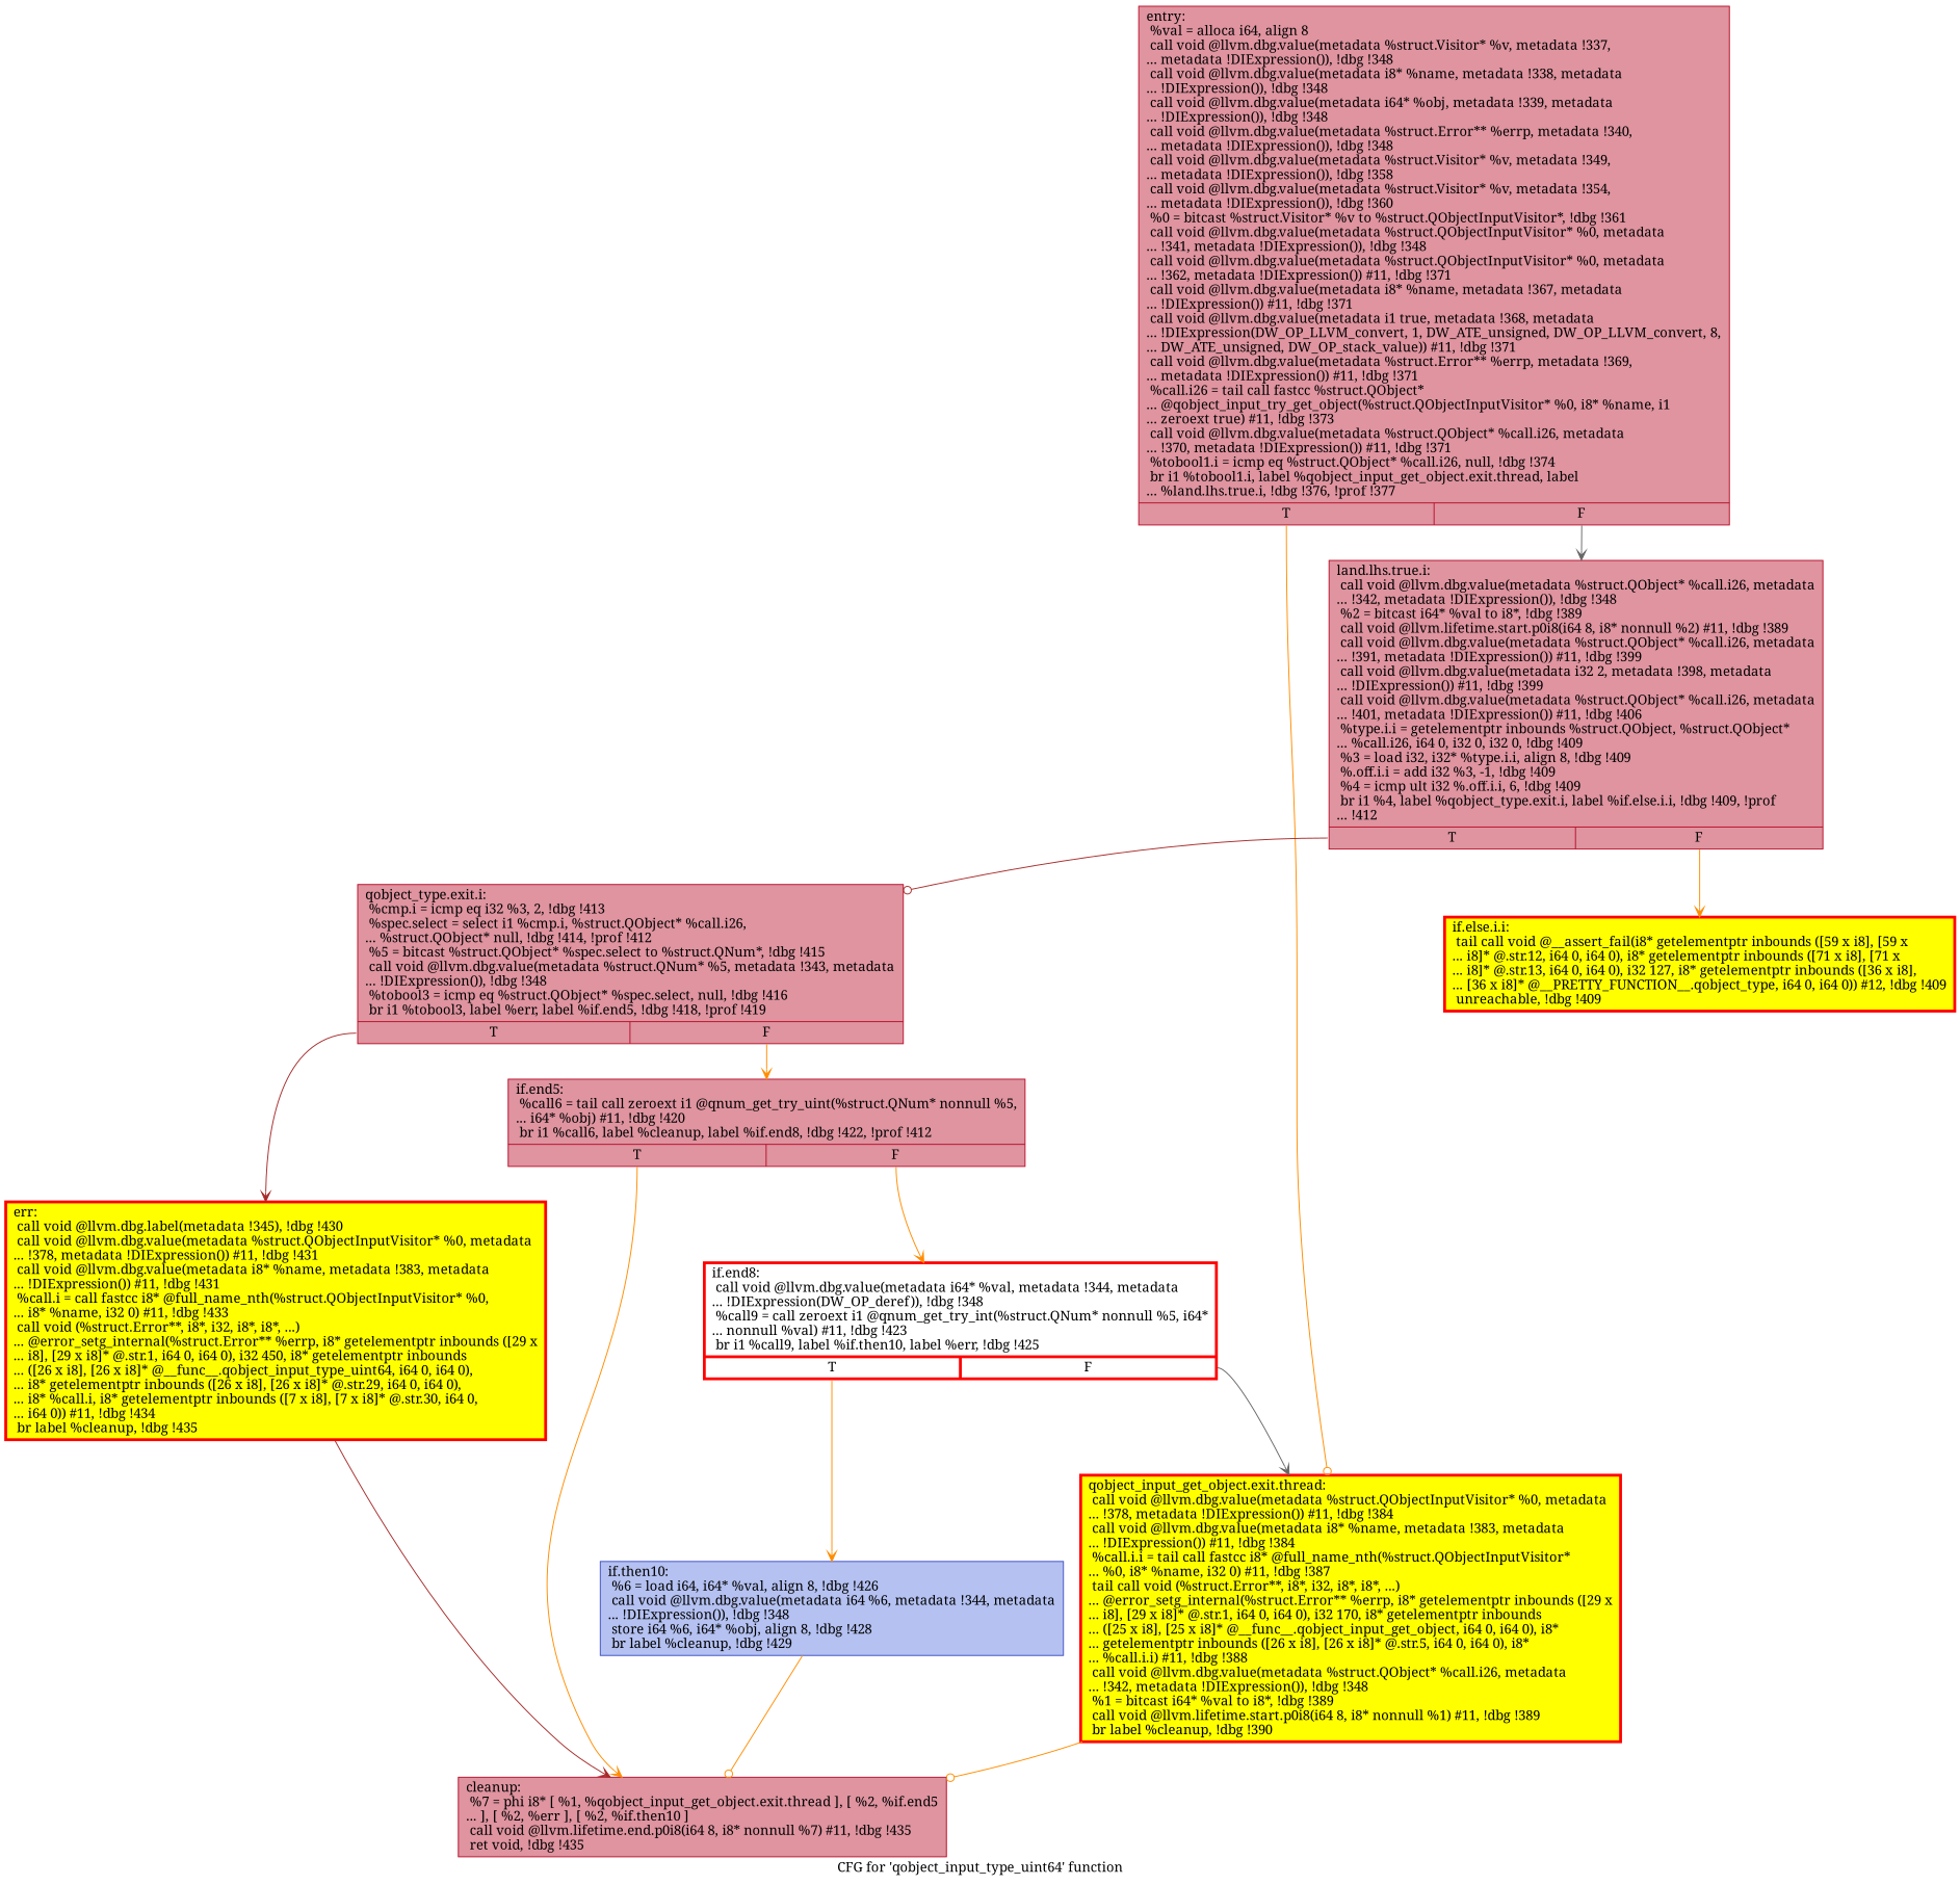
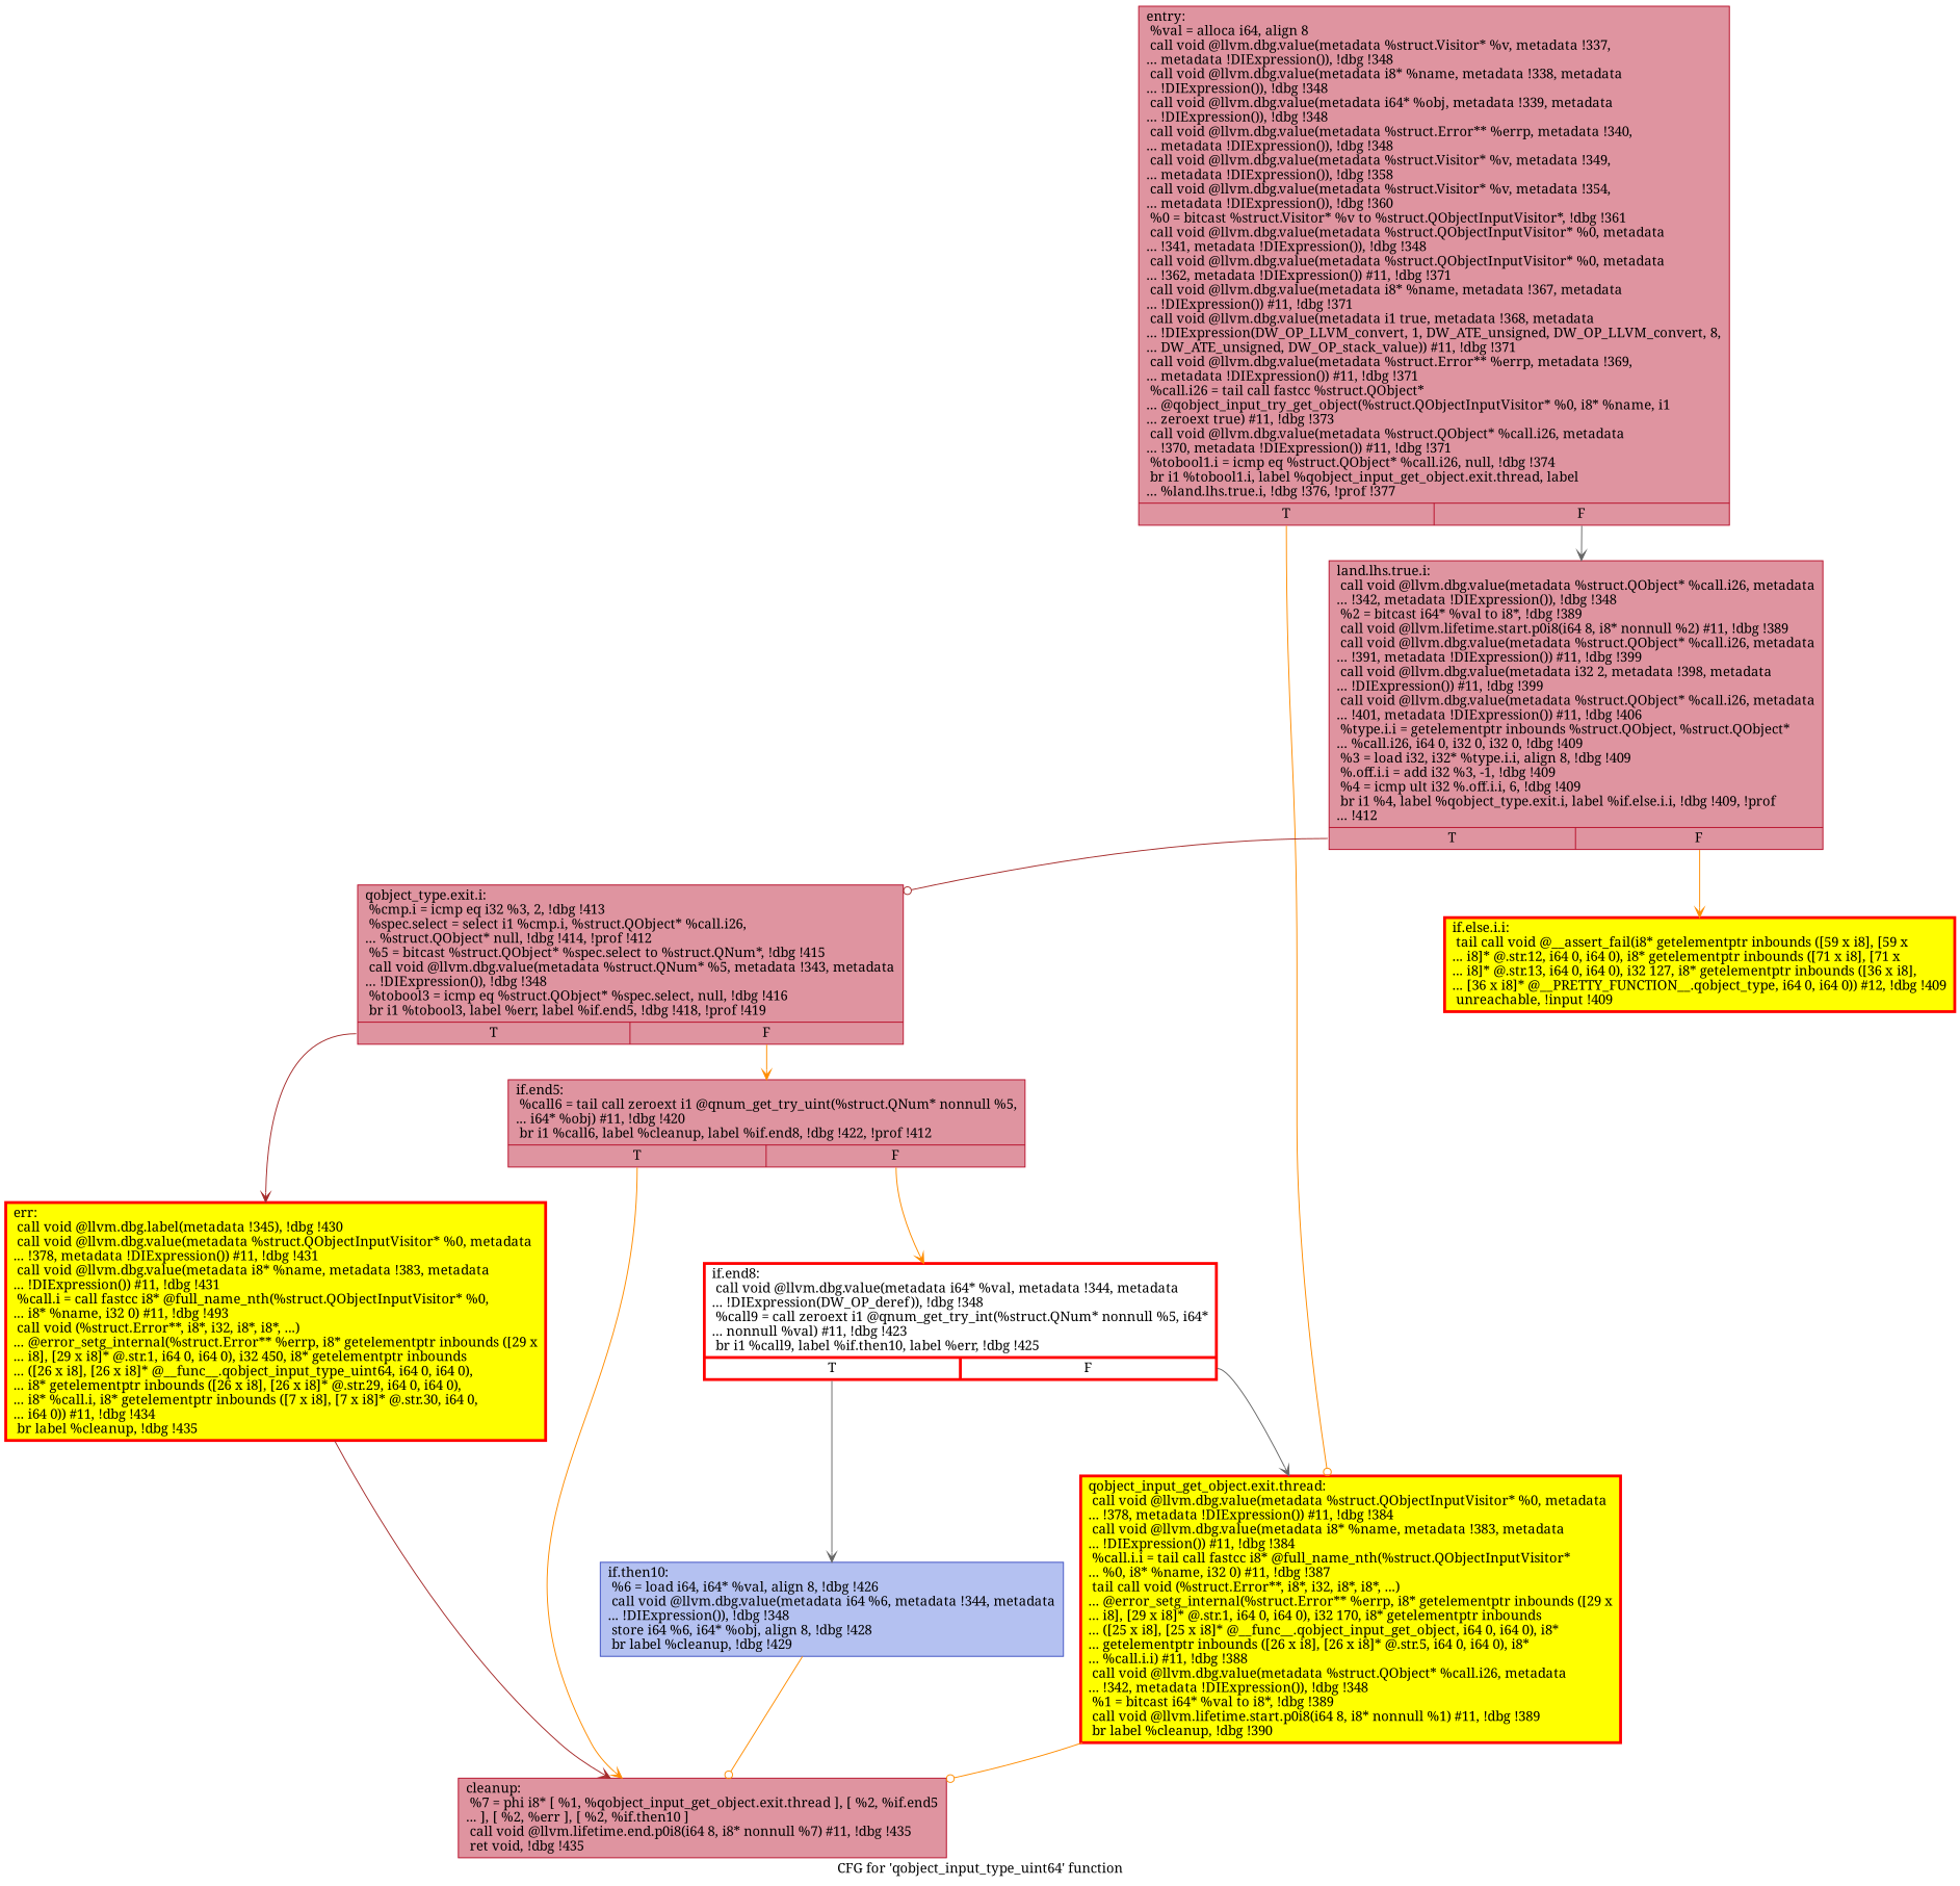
  digraph {
    fontname="Noto Serif"
    label="CFG for 'qobject_input_type_uint64' function"
    node [color="#b70d28ff" fillcolor="#b70d2870" fontname="Noto Serif" shape=record style=filled]
    edge [arrowhead=vee color=darkorange fontname="Noto Serif" tailport=s0]
    n1 [label="{entry:\l  %val = alloca i64, align 8\l  call void @llvm.dbg.value(metadata %struct.Visitor* %v, metadata !337,\l... metadata !DIExpression()), !dbg !348\l  call void @llvm.dbg.value(metadata i8* %name, metadata !338, metadata\l... !DIExpression()), !dbg !348\l  call void @llvm.dbg.value(metadata i64* %obj, metadata !339, metadata\l... !DIExpression()), !dbg !348\l  call void @llvm.dbg.value(metadata %struct.Error** %errp, metadata !340,\l... metadata !DIExpression()), !dbg !348\l  call void @llvm.dbg.value(metadata %struct.Visitor* %v, metadata !349,\l... metadata !DIExpression()), !dbg !358\l  call void @llvm.dbg.value(metadata %struct.Visitor* %v, metadata !354,\l... metadata !DIExpression()), !dbg !360\l  %0 = bitcast %struct.Visitor* %v to %struct.QObjectInputVisitor*, !dbg !361\l  call void @llvm.dbg.value(metadata %struct.QObjectInputVisitor* %0, metadata\l... !341, metadata !DIExpression()), !dbg !348\l  call void @llvm.dbg.value(metadata %struct.QObjectInputVisitor* %0, metadata\l... !362, metadata !DIExpression()) #11, !dbg !371\l  call void @llvm.dbg.value(metadata i8* %name, metadata !367, metadata\l... !DIExpression()) #11, !dbg !371\l  call void @llvm.dbg.value(metadata i1 true, metadata !368, metadata\l... !DIExpression(DW_OP_LLVM_convert, 1, DW_ATE_unsigned, DW_OP_LLVM_convert, 8,\l... DW_ATE_unsigned, DW_OP_stack_value)) #11, !dbg !371\l  call void @llvm.dbg.value(metadata %struct.Error** %errp, metadata !369,\l... metadata !DIExpression()) #11, !dbg !371\l  %call.i26 = tail call fastcc %struct.QObject*\l... @qobject_input_try_get_object(%struct.QObjectInputVisitor* %0, i8* %name, i1\l... zeroext true) #11, !dbg !373\l  call void @llvm.dbg.value(metadata %struct.QObject* %call.i26, metadata\l... !370, metadata !DIExpression()) #11, !dbg !371\l  %tobool1.i = icmp eq %struct.QObject* %call.i26, null, !dbg !374\l  br i1 %tobool1.i, label %qobject_input_get_object.exit.thread, label\l... %land.lhs.true.i, !dbg !376, !prof !377\l|{<s0>T|<s1>F}}"]
    n2 [color=red fillcolor=yellow label="{qobject_input_get_object.exit.thread:             \l  call void @llvm.dbg.value(metadata %struct.QObjectInputVisitor* %0, metadata\l... !378, metadata !DIExpression()) #11, !dbg !384\l  call void @llvm.dbg.value(metadata i8* %name, metadata !383, metadata\l... !DIExpression()) #11, !dbg !384\l  %call.i.i = tail call fastcc i8* @full_name_nth(%struct.QObjectInputVisitor*\l... %0, i8* %name, i32 0) #11, !dbg !387\l  tail call void (%struct.Error**, i8*, i32, i8*, i8*, ...)\l... @error_setg_internal(%struct.Error** %errp, i8* getelementptr inbounds ([29 x\l... i8], [29 x i8]* @.str.1, i64 0, i64 0), i32 170, i8* getelementptr inbounds\l... ([25 x i8], [25 x i8]* @__func__.qobject_input_get_object, i64 0, i64 0), i8*\l... getelementptr inbounds ([26 x i8], [26 x i8]* @.str.5, i64 0, i64 0), i8*\l... %call.i.i) #11, !dbg !388\l  call void @llvm.dbg.value(metadata %struct.QObject* %call.i26, metadata\l... !342, metadata !DIExpression()), !dbg !348\l  %1 = bitcast i64* %val to i8*, !dbg !389\l  call void @llvm.lifetime.start.p0i8(i64 8, i8* nonnull %1) #11, !dbg !389\l  br label %cleanup, !dbg !390\l}" penwidth=3.0]
    n3 [label="{land.lhs.true.i:                                  \l  call void @llvm.dbg.value(metadata %struct.QObject* %call.i26, metadata\l... !342, metadata !DIExpression()), !dbg !348\l  %2 = bitcast i64* %val to i8*, !dbg !389\l  call void @llvm.lifetime.start.p0i8(i64 8, i8* nonnull %2) #11, !dbg !389\l  call void @llvm.dbg.value(metadata %struct.QObject* %call.i26, metadata\l... !391, metadata !DIExpression()) #11, !dbg !399\l  call void @llvm.dbg.value(metadata i32 2, metadata !398, metadata\l... !DIExpression()) #11, !dbg !399\l  call void @llvm.dbg.value(metadata %struct.QObject* %call.i26, metadata\l... !401, metadata !DIExpression()) #11, !dbg !406\l  %type.i.i = getelementptr inbounds %struct.QObject, %struct.QObject*\l... %call.i26, i64 0, i32 0, i32 0, !dbg !409\l  %3 = load i32, i32* %type.i.i, align 8, !dbg !409\l  %.off.i.i = add i32 %3, -1, !dbg !409\l  %4 = icmp ult i32 %.off.i.i, 6, !dbg !409\l  br i1 %4, label %qobject_type.exit.i, label %if.else.i.i, !dbg !409, !prof\l... !412\l|{<s0>T|<s1>F}}"]
    n4 [label="{cleanup:                                          \l  %7 = phi i8* [ %1, %qobject_input_get_object.exit.thread ], [ %2, %if.end5\l... ], [ %2, %err ], [ %2, %if.then10 ]\l  call void @llvm.lifetime.end.p0i8(i64 8, i8* nonnull %7) #11, !dbg !435\l  ret void, !dbg !435\l}"]
    n5 [label="{qobject_type.exit.i:                              \l  %cmp.i = icmp eq i32 %3, 2, !dbg !413\l  %spec.select = select i1 %cmp.i, %struct.QObject* %call.i26,\l... %struct.QObject* null, !dbg !414, !prof !412\l  %5 = bitcast %struct.QObject* %spec.select to %struct.QNum*, !dbg !415\l  call void @llvm.dbg.value(metadata %struct.QNum* %5, metadata !343, metadata\l... !DIExpression()), !dbg !348\l  %tobool3 = icmp eq %struct.QObject* %spec.select, null, !dbg !416\l  br i1 %tobool3, label %err, label %if.end5, !dbg !418, !prof !419\l|{<s0>T|<s1>F}}"]
-   n6 [color=red fillcolor=yellow label="{if.else.i.i:                                      \l  tail call void @__assert_fail(i8* getelementptr inbounds ([59 x i8], [59 x\l... i8]* @.str.12, i64 0, i64 0), i8* getelementptr inbounds ([71 x i8], [71 x\l... i8]* @.str.13, i64 0, i64 0), i32 127, i8* getelementptr inbounds ([36 x i8],\l... [36 x i8]* @__PRETTY_FUNCTION__.qobject_type, i64 0, i64 0)) #12, !dbg !409\l  unreachable, !dbg !409\l}" penwidth=3.0]
-   n7 [color=red fillcolor=yellow label="{err:                                              \l  call void @llvm.dbg.label(metadata !345), !dbg !430\l  call void @llvm.dbg.value(metadata %struct.QObjectInputVisitor* %0, metadata\l... !378, metadata !DIExpression()) #11, !dbg !431\l  call void @llvm.dbg.value(metadata i8* %name, metadata !383, metadata\l... !DIExpression()) #11, !dbg !431\l  %call.i = call fastcc i8* @full_name_nth(%struct.QObjectInputVisitor* %0,\l... i8* %name, i32 0) #11, !dbg !433\l  call void (%struct.Error**, i8*, i32, i8*, i8*, ...)\l... @error_setg_internal(%struct.Error** %errp, i8* getelementptr inbounds ([29 x\l... i8], [29 x i8]* @.str.1, i64 0, i64 0), i32 450, i8* getelementptr inbounds\l... ([26 x i8], [26 x i8]* @__func__.qobject_input_type_uint64, i64 0, i64 0),\l... i8* getelementptr inbounds ([26 x i8], [26 x i8]* @.str.29, i64 0, i64 0),\l... i8* %call.i, i8* getelementptr inbounds ([7 x i8], [7 x i8]* @.str.30, i64 0,\l... i64 0)) #11, !dbg !434\l  br label %cleanup, !dbg !435\l}" penwidth=3.0]
+   n6 [color=red fillcolor=yellow label="{if.else.i.i:                                      \l  tail call void @__assert_fail(i8* getelementptr inbounds ([59 x i8], [59 x\l... i8]* @.str.12, i64 0, i64 0), i8* getelementptr inbounds ([71 x i8], [71 x\l... i8]* @.str.13, i64 0, i64 0), i32 127, i8* getelementptr inbounds ([36 x i8],\l... [36 x i8]* @__PRETTY_FUNCTION__.qobject_type, i64 0, i64 0)) #12, !dbg !409\l  unreachable, !input !409\l}" penwidth=3.0]
+   n7 [color=red fillcolor=yellow label="{err:                                              \l  call void @llvm.dbg.label(metadata !345), !dbg !430\l  call void @llvm.dbg.value(metadata %struct.QObjectInputVisitor* %0, metadata\l... !378, metadata !DIExpression()) #11, !dbg !431\l  call void @llvm.dbg.value(metadata i8* %name, metadata !383, metadata\l... !DIExpression()) #11, !dbg !431\l  %call.i = call fastcc i8* @full_name_nth(%struct.QObjectInputVisitor* %0,\l... i8* %name, i32 0) #11, !dbg !493\l  call void (%struct.Error**, i8*, i32, i8*, i8*, ...)\l... @error_setg_internal(%struct.Error** %errp, i8* getelementptr inbounds ([29 x\l... i8], [29 x i8]* @.str.1, i64 0, i64 0), i32 450, i8* getelementptr inbounds\l... ([26 x i8], [26 x i8]* @__func__.qobject_input_type_uint64, i64 0, i64 0),\l... i8* getelementptr inbounds ([26 x i8], [26 x i8]* @.str.29, i64 0, i64 0),\l... i8* %call.i, i8* getelementptr inbounds ([7 x i8], [7 x i8]* @.str.30, i64 0,\l... i64 0)) #11, !dbg !434\l  br label %cleanup, !dbg !435\l}" penwidth=3.0]
    n8 [label="{if.end5:                                          \l  %call6 = tail call zeroext i1 @qnum_get_try_uint(%struct.QNum* nonnull %5,\l... i64* %obj) #11, !dbg !420\l  br i1 %call6, label %cleanup, label %if.end8, !dbg !422, !prof !412\l|{<s0>T|<s1>F}}"]
    n9 [color=red label="{if.end8:                                          \l  call void @llvm.dbg.value(metadata i64* %val, metadata !344, metadata\l... !DIExpression(DW_OP_deref)), !dbg !348\l  %call9 = call zeroext i1 @qnum_get_try_int(%struct.QNum* nonnull %5, i64*\l... nonnull %val) #11, !dbg !423\l  br i1 %call9, label %if.then10, label %err, !dbg !425\l|{<s0>T|<s1>F}}" penwidth=3.0 fillcolor="" style=""]
    n10 [color="#3d50c3ff" fillcolor="#5572df70" label="{if.then10:                                        \l  %6 = load i64, i64* %val, align 8, !dbg !426\l  call void @llvm.dbg.value(metadata i64 %6, metadata !344, metadata\l... !DIExpression()), !dbg !348\l  store i64 %6, i64* %obj, align 8, !dbg !428\l  br label %cleanup, !dbg !429\l}"]
    n1 -> n2 [arrowhead=odot]
    n1 -> n3 [color=gray40 tailport=s1]
    n2 -> n4 [arrowhead=odot]
    n3 -> n5 [arrowhead=odot color=brown]
    n3 -> n6 [tailport=s1]
    n5 -> n7 [color=brown]
    n5 -> n8 [tailport=s1]
    n7 -> n4 [color=brown]
    n8 -> n4
    n8 -> n9 [tailport=s1]
    n9 -> n2 [color=gray40 tailport=s1]
-   n9 -> n10
+   n9 -> n10 [color=gray40]
    n10 -> n4 [arrowhead=odot]
  }
